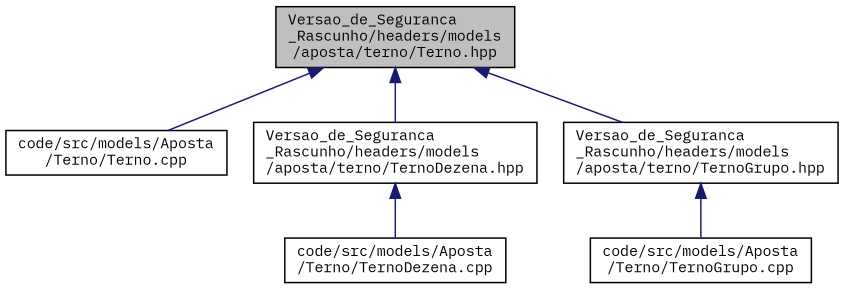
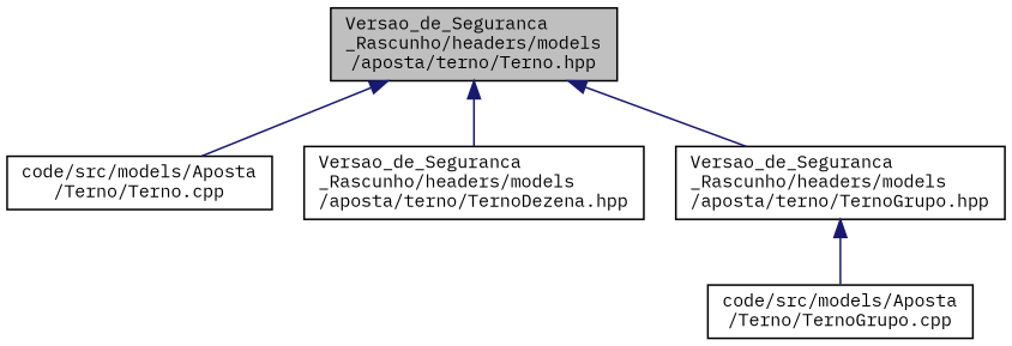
  digraph {
    fontname="IBM Plex Mono"
    node [color=black fillcolor=white fontname="IBM Plex Mono" fontsize=10 shape=record style=filled]
    edge [color=midnightblue dir=back fontname="IBM Plex Mono" fontsize=10 labelfontname=Helvetica labelfontsize=10 style=solid]
    n1 [fillcolor=grey75 fontcolor=black height=0.2 label="Versao_de_Seguranca\l_Rascunho/headers/models\l/aposta/terno/Terno.hpp" width=0.4]
    n2 [height=0.2 label="code/src/models/Aposta\l/Terno/Terno.cpp" width=0.4]
    n3 [height=0.2 label="Versao_de_Seguranca\l_Rascunho/headers/models\l/aposta/terno/TernoDezena.hpp" width=0.4]
    n4 [height=0.2 label="Versao_de_Seguranca\l_Rascunho/headers/models\l/aposta/terno/TernoGrupo.hpp" width=0.4]
-   n5 [height=0.2 label="code/src/models/Aposta\l/Terno/TernoDezena.cpp" width=0.4]
    n6 [height=0.2 label="code/src/models/Aposta\l/Terno/TernoGrupo.cpp" width=0.4]
    n1 -> n2
    n1 -> n3
    n1 -> n4
-   n3 -> n5
    n4 -> n6
  }
